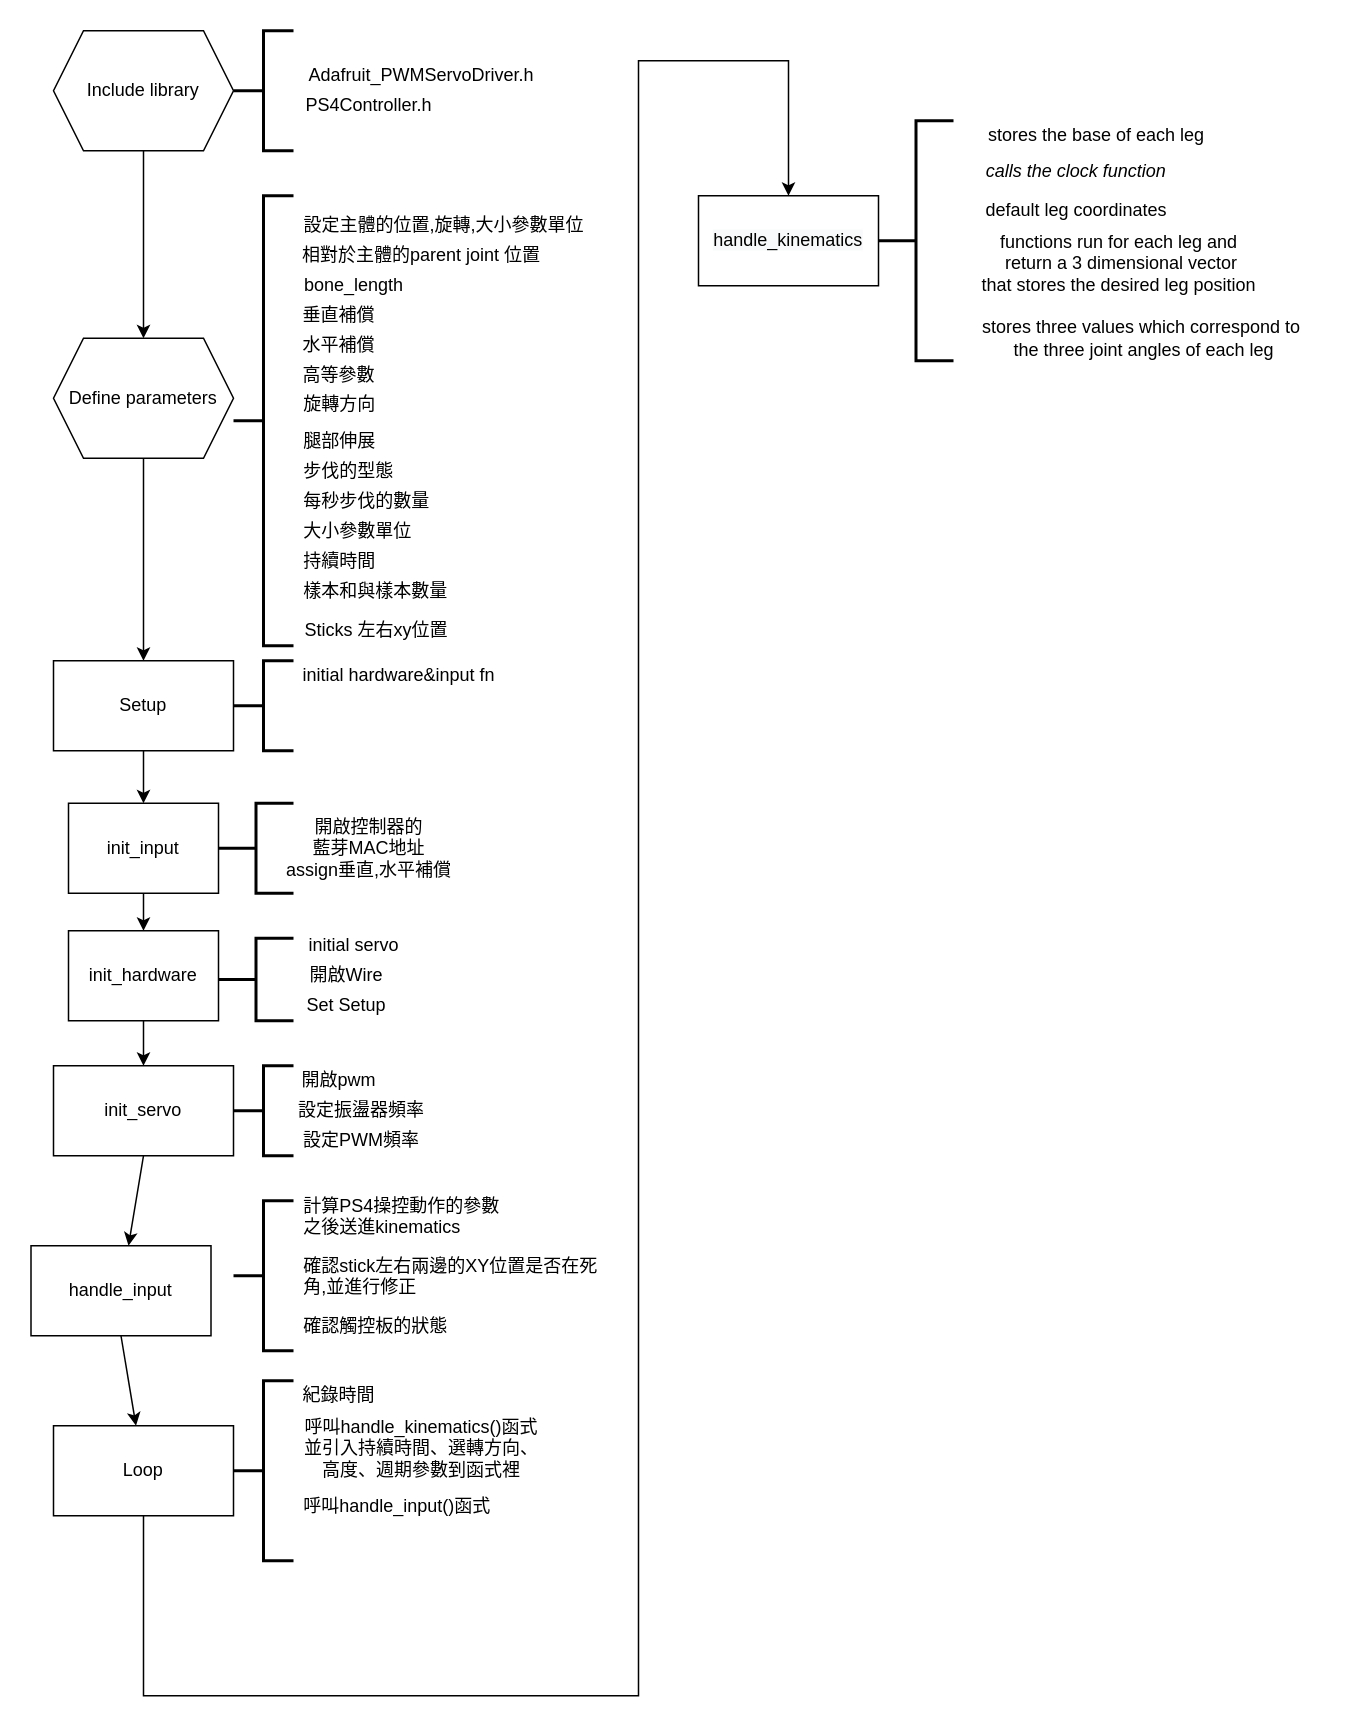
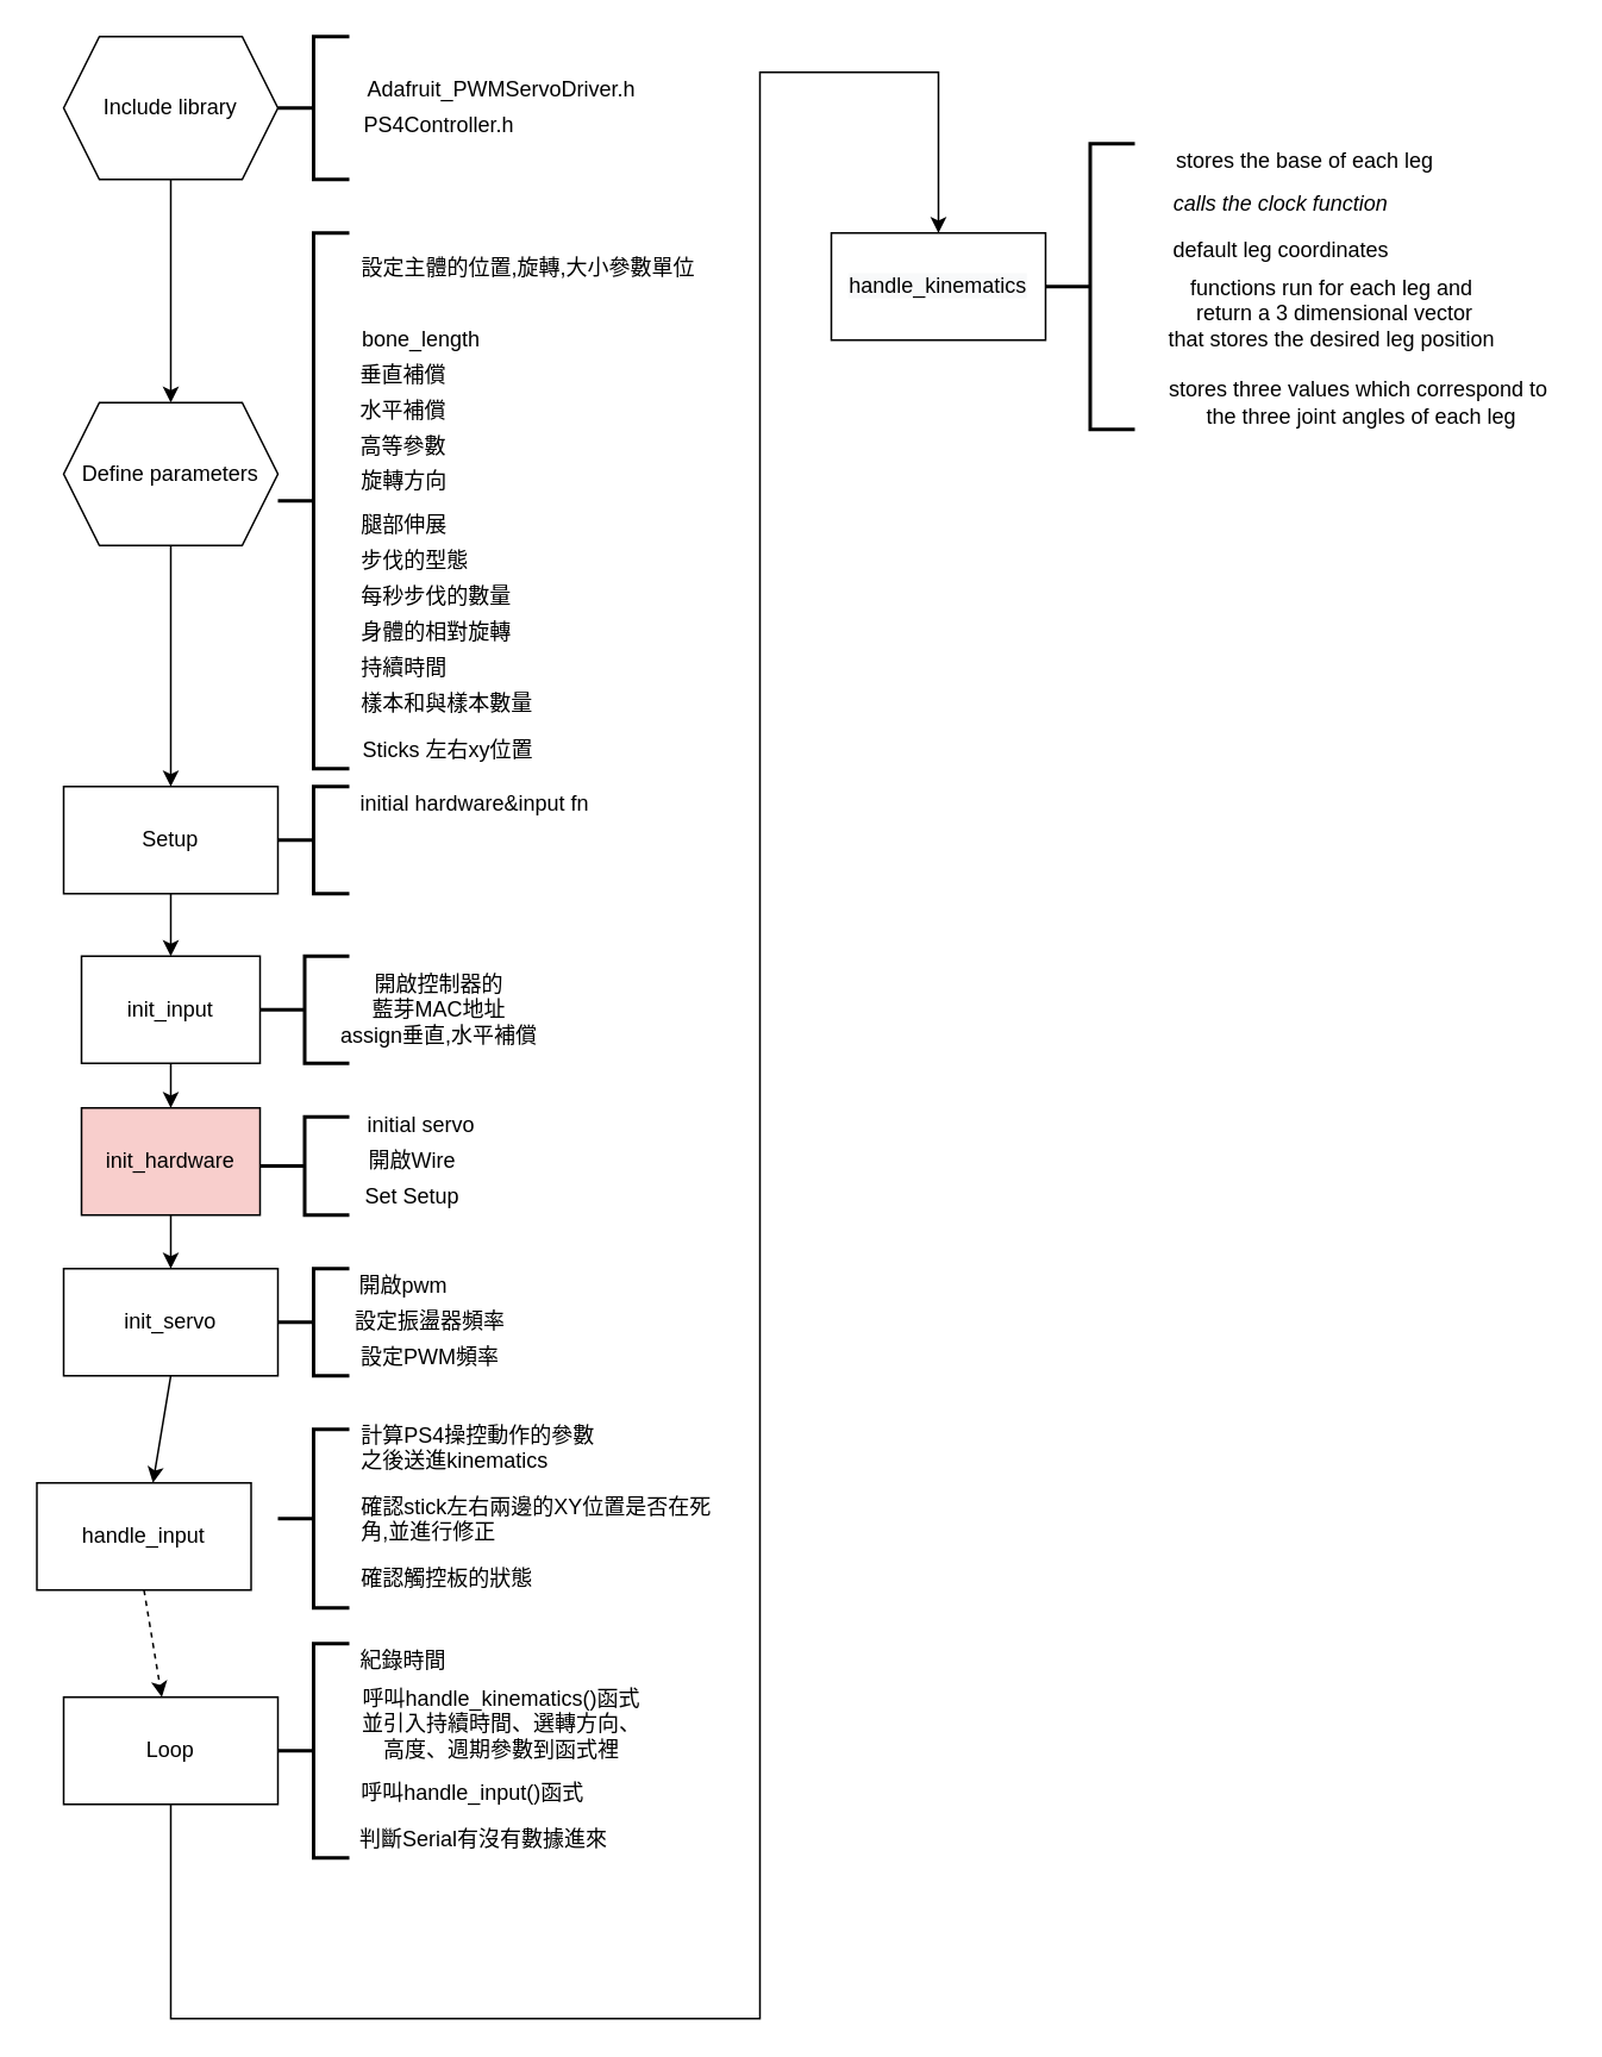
  <mxCell id="0" />
  <mxCell id="1" parent="0" />
  <mxCell id="2" value="Include library" style="shape=hexagon;perimeter=hexagonPerimeter2;whiteSpace=wrap;html=1;fixedSize=1;" parent="1" vertex="1"><mxGeometry x="35" y="20" width="120" height="80" as="geometry" /></mxCell>
  <mxCell id="3" value="" style="strokeWidth=2;html=1;shape=mxgraph.flowchart.annotation_2;align=left;labelPosition=right;pointerEvents=1;" parent="1" vertex="1"><mxGeometry x="155" y="20" width="40" height="80" as="geometry" /></mxCell>
  <mxCell id="4" value="Adafruit_PWMServoDriver.h" style="text;html=1;align=center;verticalAlign=middle;resizable=0;points=[];autosize=1;strokeColor=none;fillColor=none;" parent="1" vertex="1"><mxGeometry x="195" y="40" width="170" height="20" as="geometry" /></mxCell>
  <mxCell id="5" value="PS4Controller.h" style="text;html=1;align=center;verticalAlign=middle;resizable=0;points=[];autosize=1;strokeColor=none;fillColor=none;" parent="1" vertex="1"><mxGeometry x="195" y="60" width="100" height="20" as="geometry" /></mxCell>
  <mxCell id="6" value="" style="endArrow=classic;html=1;rounded=0;exitX=0.5;exitY=1;exitDx=0;exitDy=0;" parent="1" source="2" target="7" edge="1"><mxGeometry width="50" height="50" relative="1" as="geometry"><mxPoint x="105" y="90" as="sourcePoint" /><mxPoint x="95" y="130" as="targetPoint" /></mxGeometry></mxCell>
  <mxCell id="7" value="Define parameters" style="shape=hexagon;perimeter=hexagonPerimeter2;whiteSpace=wrap;html=1;fixedSize=1;" parent="1" vertex="1"><mxGeometry x="35" y="225" width="120" height="80" as="geometry" /></mxCell>
  <mxCell id="8" value="" style="strokeWidth=2;html=1;shape=mxgraph.flowchart.annotation_2;align=left;labelPosition=right;pointerEvents=1;" vertex="1" parent="1"><mxGeometry x="155" y="130" width="40" height="300" as="geometry" /></mxCell>
  <mxCell id="9" value="設定主體的位置,旋轉,大小參數單位" style="text;html=1;align=center;verticalAlign=middle;resizable=0;points=[];autosize=1;strokeColor=none;fillColor=none;" vertex="1" parent="1"><mxGeometry x="195" y="140" width="200" height="20" as="geometry" /></mxCell>
- <mxCell id="10" value="相對於主體的parent joint 位置" style="text;html=1;align=center;verticalAlign=middle;resizable=0;points=[];autosize=1;strokeColor=none;fillColor=none;" vertex="1" parent="1"><mxGeometry x="195" y="160" width="170" height="20" as="geometry" /></mxCell>
  <mxCell id="11" value="bone_length" style="text;html=1;align=center;verticalAlign=middle;resizable=0;points=[];autosize=1;strokeColor=none;fillColor=none;" vertex="1" parent="1"><mxGeometry x="195" y="180" width="80" height="20" as="geometry" /></mxCell>
  <mxCell id="12" value="垂直補償" style="text;html=1;align=center;verticalAlign=middle;resizable=0;points=[];autosize=1;strokeColor=none;fillColor=none;" vertex="1" parent="1"><mxGeometry x="195" y="200" width="60" height="20" as="geometry" /></mxCell>
  <mxCell id="13" value="水平補償" style="text;html=1;align=center;verticalAlign=middle;resizable=0;points=[];autosize=1;strokeColor=none;fillColor=none;" vertex="1" parent="1"><mxGeometry x="195" y="220" width="60" height="20" as="geometry" /></mxCell>
  <mxCell id="14" value="高等參數" style="text;html=1;align=center;verticalAlign=middle;resizable=0;points=[];autosize=1;strokeColor=none;fillColor=none;" vertex="1" parent="1"><mxGeometry x="195" y="240" width="60" height="20" as="geometry" /></mxCell>
  <mxCell id="15" value="旋轉方向" style="text;whiteSpace=wrap;html=1;" vertex="1" parent="1"><mxGeometry x="200" y="255" width="70" height="30" as="geometry" /></mxCell>
  <mxCell id="16" value="腿部伸展" style="text;whiteSpace=wrap;html=1;" vertex="1" parent="1"><mxGeometry x="200" y="280" width="70" height="30" as="geometry" /></mxCell>
  <mxCell id="17" value="步伐的型態" style="text;whiteSpace=wrap;html=1;" vertex="1" parent="1"><mxGeometry x="200" y="300" width="90" height="30" as="geometry" /></mxCell>
  <mxCell id="18" value="每秒步伐的數量" style="text;whiteSpace=wrap;html=1;" vertex="1" parent="1"><mxGeometry x="200" y="320" width="110" height="30" as="geometry" /></mxCell>
- <mxCell id="19" value="大小參數單位" style="text;whiteSpace=wrap;html=1;" vertex="1" parent="1"><mxGeometry x="200" y="340" width="110" height="30" as="geometry" /></mxCell>
+ <mxCell id="19" value="身體的相對旋轉" style="text;whiteSpace=wrap;html=1;" vertex="1" parent="1"><mxGeometry x="200" y="340" width="110" height="30" as="geometry" /></mxCell>
  <mxCell id="20" value="持續時間" style="text;whiteSpace=wrap;html=1;" vertex="1" parent="1"><mxGeometry x="200" y="360" width="70" height="30" as="geometry" /></mxCell>
  <mxCell id="21" value="樣本和與樣本數量" style="text;whiteSpace=wrap;html=1;" vertex="1" parent="1"><mxGeometry x="200" y="380" width="120" height="30" as="geometry" /></mxCell>
  <mxCell id="22" value="" style="endArrow=classic;html=1;rounded=0;exitX=0.5;exitY=1;exitDx=0;exitDy=0;" edge="1" parent="1" source="7" target="23"><mxGeometry width="50" height="50" relative="1" as="geometry"><mxPoint x="95" y="450" as="sourcePoint" /><mxPoint x="95" y="410" as="targetPoint" /></mxGeometry></mxCell>
  <mxCell id="23" value="Setup" style="rounded=0;whiteSpace=wrap;html=1;" vertex="1" parent="1"><mxGeometry x="35" y="440" width="120" height="60" as="geometry" /></mxCell>
  <mxCell id="24" value="" style="strokeWidth=2;html=1;shape=mxgraph.flowchart.annotation_2;align=left;labelPosition=right;pointerEvents=1;" vertex="1" parent="1"><mxGeometry x="155" y="440" width="40" height="60" as="geometry" /></mxCell>
  <mxCell id="25" value="initial hardware&amp;amp;input fn" style="text;html=1;align=center;verticalAlign=middle;resizable=0;points=[];autosize=1;strokeColor=none;fillColor=none;" vertex="1" parent="1"><mxGeometry x="195" y="440" width="140" height="20" as="geometry" /></mxCell>
  <mxCell id="26" value="" style="endArrow=classic;html=1;rounded=0;exitX=0.5;exitY=1;exitDx=0;exitDy=0;" edge="1" parent="1" source="23" target="27"><mxGeometry width="50" height="50" relative="1" as="geometry"><mxPoint x="115" y="450" as="sourcePoint" /><mxPoint x="95" y="530" as="targetPoint" /></mxGeometry></mxCell>
  <mxCell id="27" value="init_input" style="rounded=0;whiteSpace=wrap;html=1;" vertex="1" parent="1"><mxGeometry x="45" y="535" width="100" height="60" as="geometry" /></mxCell>
  <mxCell id="28" value="" style="endArrow=classic;html=1;rounded=0;exitX=0.5;exitY=1;exitDx=0;exitDy=0;" edge="1" parent="1" source="27" target="29"><mxGeometry width="50" height="50" relative="1" as="geometry"><mxPoint x="85" y="560" as="sourcePoint" /><mxPoint x="95" y="620" as="targetPoint" /></mxGeometry></mxCell>
- <mxCell id="29" value="init_hardware" style="rounded=0;whiteSpace=wrap;html=1;" vertex="1" parent="1"><mxGeometry x="45" y="620" width="100" height="60" as="geometry" /></mxCell>
+ <mxCell id="29" value="init_hardware" style="rounded=0;whiteSpace=wrap;html=1;fillColor=#f8cecc;" vertex="1" parent="1"><mxGeometry x="45" y="620" width="100" height="60" as="geometry" /></mxCell>
  <mxCell id="30" value="" style="strokeWidth=2;html=1;shape=mxgraph.flowchart.annotation_2;align=left;labelPosition=right;pointerEvents=1;" vertex="1" parent="1"><mxGeometry x="145" y="625" width="50" height="55" as="geometry" /></mxCell>
  <mxCell id="31" value="initial servo" style="text;html=1;align=center;verticalAlign=middle;resizable=0;points=[];autosize=1;strokeColor=none;fillColor=none;" vertex="1" parent="1"><mxGeometry x="195" y="620" width="80" height="20" as="geometry" /></mxCell>
  <mxCell id="32" value="開啟Wire" style="text;html=1;align=center;verticalAlign=middle;resizable=0;points=[];autosize=1;strokeColor=none;fillColor=none;" vertex="1" parent="1"><mxGeometry x="200" y="640" width="60" height="20" as="geometry" /></mxCell>
  <mxCell id="33" value="Set Setup" style="text;html=1;align=center;verticalAlign=middle;resizable=0;points=[];autosize=1;strokeColor=none;fillColor=none;" vertex="1" parent="1"><mxGeometry x="195" y="660" width="70" height="20" as="geometry" /></mxCell>
  <mxCell id="34" value="" style="endArrow=classic;html=1;rounded=0;exitX=0.5;exitY=1;exitDx=0;exitDy=0;" edge="1" parent="1" source="29" target="35"><mxGeometry width="50" height="50" relative="1" as="geometry"><mxPoint x="105" y="680" as="sourcePoint" /><mxPoint x="95" y="710" as="targetPoint" /></mxGeometry></mxCell>
  <mxCell id="35" value="init_servo" style="rounded=0;whiteSpace=wrap;html=1;" vertex="1" parent="1"><mxGeometry x="35" y="710" width="120" height="60" as="geometry" /></mxCell>
  <mxCell id="36" value="" style="strokeWidth=2;html=1;shape=mxgraph.flowchart.annotation_2;align=left;labelPosition=right;pointerEvents=1;" vertex="1" parent="1"><mxGeometry x="155" y="710" width="40" height="60" as="geometry" /></mxCell>
  <mxCell id="37" value="開啟pwm" style="text;html=1;align=center;verticalAlign=middle;resizable=0;points=[];autosize=1;strokeColor=none;fillColor=none;" vertex="1" parent="1"><mxGeometry x="195" y="710" width="60" height="20" as="geometry" /></mxCell>
  <mxCell id="38" value="設定振盪器頻率" style="text;html=1;align=center;verticalAlign=middle;resizable=0;points=[];autosize=1;strokeColor=none;fillColor=none;" vertex="1" parent="1"><mxGeometry x="190" y="730" width="100" height="20" as="geometry" /></mxCell>
  <mxCell id="39" value="設定PWM頻率" style="text;html=1;align=center;verticalAlign=middle;resizable=0;points=[];autosize=1;strokeColor=none;fillColor=none;" vertex="1" parent="1"><mxGeometry x="195" y="750" width="90" height="20" as="geometry" /></mxCell>
  <mxCell id="40" value="Sticks 左右xy位置" style="text;html=1;align=center;verticalAlign=middle;resizable=0;points=[];autosize=1;strokeColor=none;fillColor=none;" vertex="1" parent="1"><mxGeometry x="195" y="410" width="110" height="20" as="geometry" /></mxCell>
  <mxCell id="41" value="" style="strokeWidth=2;html=1;shape=mxgraph.flowchart.annotation_2;align=left;labelPosition=right;pointerEvents=1;" vertex="1" parent="1"><mxGeometry x="145" y="535" width="50" height="60" as="geometry" /></mxCell>
  <mxCell id="42" value="&lt;span&gt;開啟控制器的&lt;br&gt;藍芽MAC地址&lt;/span&gt;&lt;br&gt;&lt;span&gt;assign垂直,水平補償&lt;/span&gt;" style="text;html=1;align=center;verticalAlign=middle;resizable=0;points=[];autosize=1;strokeColor=none;fillColor=none;" vertex="1" parent="1"><mxGeometry x="180" y="540" width="130" height="50" as="geometry" /></mxCell>
  <mxCell id="43" value="" style="endArrow=classic;html=1;rounded=0;exitX=0.5;exitY=1;exitDx=0;exitDy=0;" edge="1" parent="1" source="35" target="44"><mxGeometry width="50" height="50" relative="1" as="geometry"><mxPoint x="75" y="800" as="sourcePoint" /><mxPoint x="95" y="800" as="targetPoint" /></mxGeometry></mxCell>
  <mxCell id="44" value="handle_input" style="rounded=0;whiteSpace=wrap;html=1;" vertex="1" parent="1"><mxGeometry x="20" y="830" width="120" height="60" as="geometry" /></mxCell>
  <mxCell id="45" value="" style="strokeWidth=2;html=1;shape=mxgraph.flowchart.annotation_2;align=left;labelPosition=right;pointerEvents=1;" vertex="1" parent="1"><mxGeometry x="155" y="800" width="40" height="100" as="geometry" /></mxCell>
  <mxCell id="46" value="紀錄時間" style="text;html=1;align=center;verticalAlign=middle;resizable=0;points=[];autosize=1;strokeColor=none;fillColor=none;" vertex="1" parent="1"><mxGeometry x="195" y="920" width="60" height="20" as="geometry" /></mxCell>
  <mxCell id="47" value="呼叫handle_kinematics()函式&lt;br&gt;並引入持續時間、選轉方向、&lt;br&gt;高度、週期參數到函式裡" style="text;html=1;align=center;verticalAlign=middle;resizable=0;points=[];autosize=1;strokeColor=none;fillColor=none;" vertex="1" parent="1"><mxGeometry x="195" y="940" width="170" height="50" as="geometry" /></mxCell>
  <mxCell id="48" value="呼叫handle_input()函式" style="text;whiteSpace=wrap;html=1;" vertex="1" parent="1"><mxGeometry x="200" y="990" width="150" height="30" as="geometry" /></mxCell>
- <mxCell id="50" value="" style="endArrow=classic;html=1;rounded=0;exitX=0.5;exitY=1;exitDx=0;exitDy=0;" edge="1" parent="1" source="44" target="51"><mxGeometry width="50" height="50" relative="1" as="geometry"><mxPoint x="95" y="870" as="sourcePoint" /><mxPoint x="95" y="920" as="targetPoint" /></mxGeometry></mxCell>
+ <mxCell id="49" value="判斷Serial有沒有數據進來" style="text;html=1;align=center;verticalAlign=middle;resizable=0;points=[];autosize=1;strokeColor=none;fillColor=none;" vertex="1" parent="1"><mxGeometry x="195" y="1020" width="150" height="20" as="geometry" /></mxCell>
+ <mxCell id="50" value="" style="endArrow=classic;html=1;rounded=0;exitX=0.5;exitY=1;exitDx=0;exitDy=0;dashed=1;" edge="1" parent="1" source="44" target="51"><mxGeometry width="50" height="50" relative="1" as="geometry"><mxPoint x="95" y="870" as="sourcePoint" /><mxPoint x="95" y="920" as="targetPoint" /></mxGeometry></mxCell>
  <mxCell id="51" value="Loop" style="rounded=0;whiteSpace=wrap;html=1;" vertex="1" parent="1"><mxGeometry x="35" y="950" width="120" height="60" as="geometry" /></mxCell>
  <mxCell id="52" value="" style="strokeWidth=2;html=1;shape=mxgraph.flowchart.annotation_2;align=left;labelPosition=right;pointerEvents=1;" vertex="1" parent="1"><mxGeometry x="155" y="920" width="40" height="120" as="geometry" /></mxCell>
  <mxCell id="53" value="" style="endArrow=classic;html=1;rounded=0;exitX=0.5;exitY=1;exitDx=0;exitDy=0;entryX=0.5;entryY=0;entryDx=0;entryDy=0;" edge="1" parent="1" source="51" target="54"><mxGeometry width="50" height="50" relative="1" as="geometry"><mxPoint x="155" y="1070" as="sourcePoint" /><mxPoint x="545" y="80" as="targetPoint" /><Array as="points"><mxPoint x="95" y="1130" /><mxPoint x="425" y="1130" /><mxPoint x="425" y="940" /><mxPoint x="425" y="40" /><mxPoint x="525" y="40" /><mxPoint x="525" y="60" /></Array></mxGeometry></mxCell>
  <mxCell id="54" value="&#10;&#10;&lt;span style=&quot;color: rgb(0, 0, 0); font-family: helvetica; font-size: 12px; font-style: normal; font-weight: 400; letter-spacing: normal; text-align: center; text-indent: 0px; text-transform: none; word-spacing: 0px; background-color: rgb(248, 249, 250); display: inline; float: none;&quot;&gt;handle_kinematics&lt;/span&gt;&#10;&#10;" style="rounded=0;whiteSpace=wrap;html=1;" vertex="1" parent="1"><mxGeometry x="465" y="130" width="120" height="60" as="geometry" /></mxCell>
  <mxCell id="55" value="" style="strokeWidth=2;html=1;shape=mxgraph.flowchart.annotation_2;align=left;labelPosition=right;pointerEvents=1;" vertex="1" parent="1"><mxGeometry x="585" y="80" width="50" height="160" as="geometry" /></mxCell>
  <mxCell id="56" value="stores the base of each leg" style="text;html=1;align=center;verticalAlign=middle;resizable=0;points=[];autosize=1;strokeColor=none;fillColor=none;" vertex="1" parent="1"><mxGeometry x="650" y="80" width="160" height="20" as="geometry" /></mxCell>
  <mxCell id="57" value="calls the clock function" style="text;whiteSpace=wrap;html=1;fontStyle=2" vertex="1" parent="1"><mxGeometry x="655" y="100" width="150" height="30" as="geometry" /></mxCell>
  <mxCell id="58" value="&amp;nbsp;default leg coordinates" style="text;html=1;align=center;verticalAlign=middle;resizable=0;points=[];autosize=1;strokeColor=none;fillColor=none;" vertex="1" parent="1"><mxGeometry x="645" y="130" width="140" height="20" as="geometry" /></mxCell>
  <mxCell id="59" value="functions run for each leg and&lt;br&gt;&amp;nbsp;return a 3 dimensional vector &lt;br&gt;that stores the desired leg position" style="text;html=1;align=center;verticalAlign=middle;resizable=0;points=[];autosize=1;strokeColor=none;fillColor=none;" vertex="1" parent="1"><mxGeometry x="645" y="150" width="200" height="50" as="geometry" /></mxCell>
  <mxCell id="60" value="stores three values which correspond to&lt;br&gt;&amp;nbsp;the three joint angles of each leg" style="text;html=1;align=center;verticalAlign=middle;resizable=0;points=[];autosize=1;strokeColor=none;fillColor=none;" vertex="1" parent="1"><mxGeometry x="645" y="210" width="230" height="30" as="geometry" /></mxCell>
  <mxCell id="61" value="計算PS4操控動作的參數&lt;br&gt;之後送進kinematics" style="text;whiteSpace=wrap;html=1;" vertex="1" parent="1"><mxGeometry x="200" y="790" width="260" height="30" as="geometry" /></mxCell>
  <mxCell id="62" value="確認stick左右兩邊的XY位置是否在死角,並進行修正" style="text;whiteSpace=wrap;html=1;" vertex="1" parent="1"><mxGeometry x="200" y="830" width="200" height="30" as="geometry" /></mxCell>
  <mxCell id="63" value="確認觸控板的狀態" style="text;whiteSpace=wrap;html=1;" vertex="1" parent="1"><mxGeometry x="200" y="870" width="120" height="30" as="geometry" /></mxCell>
